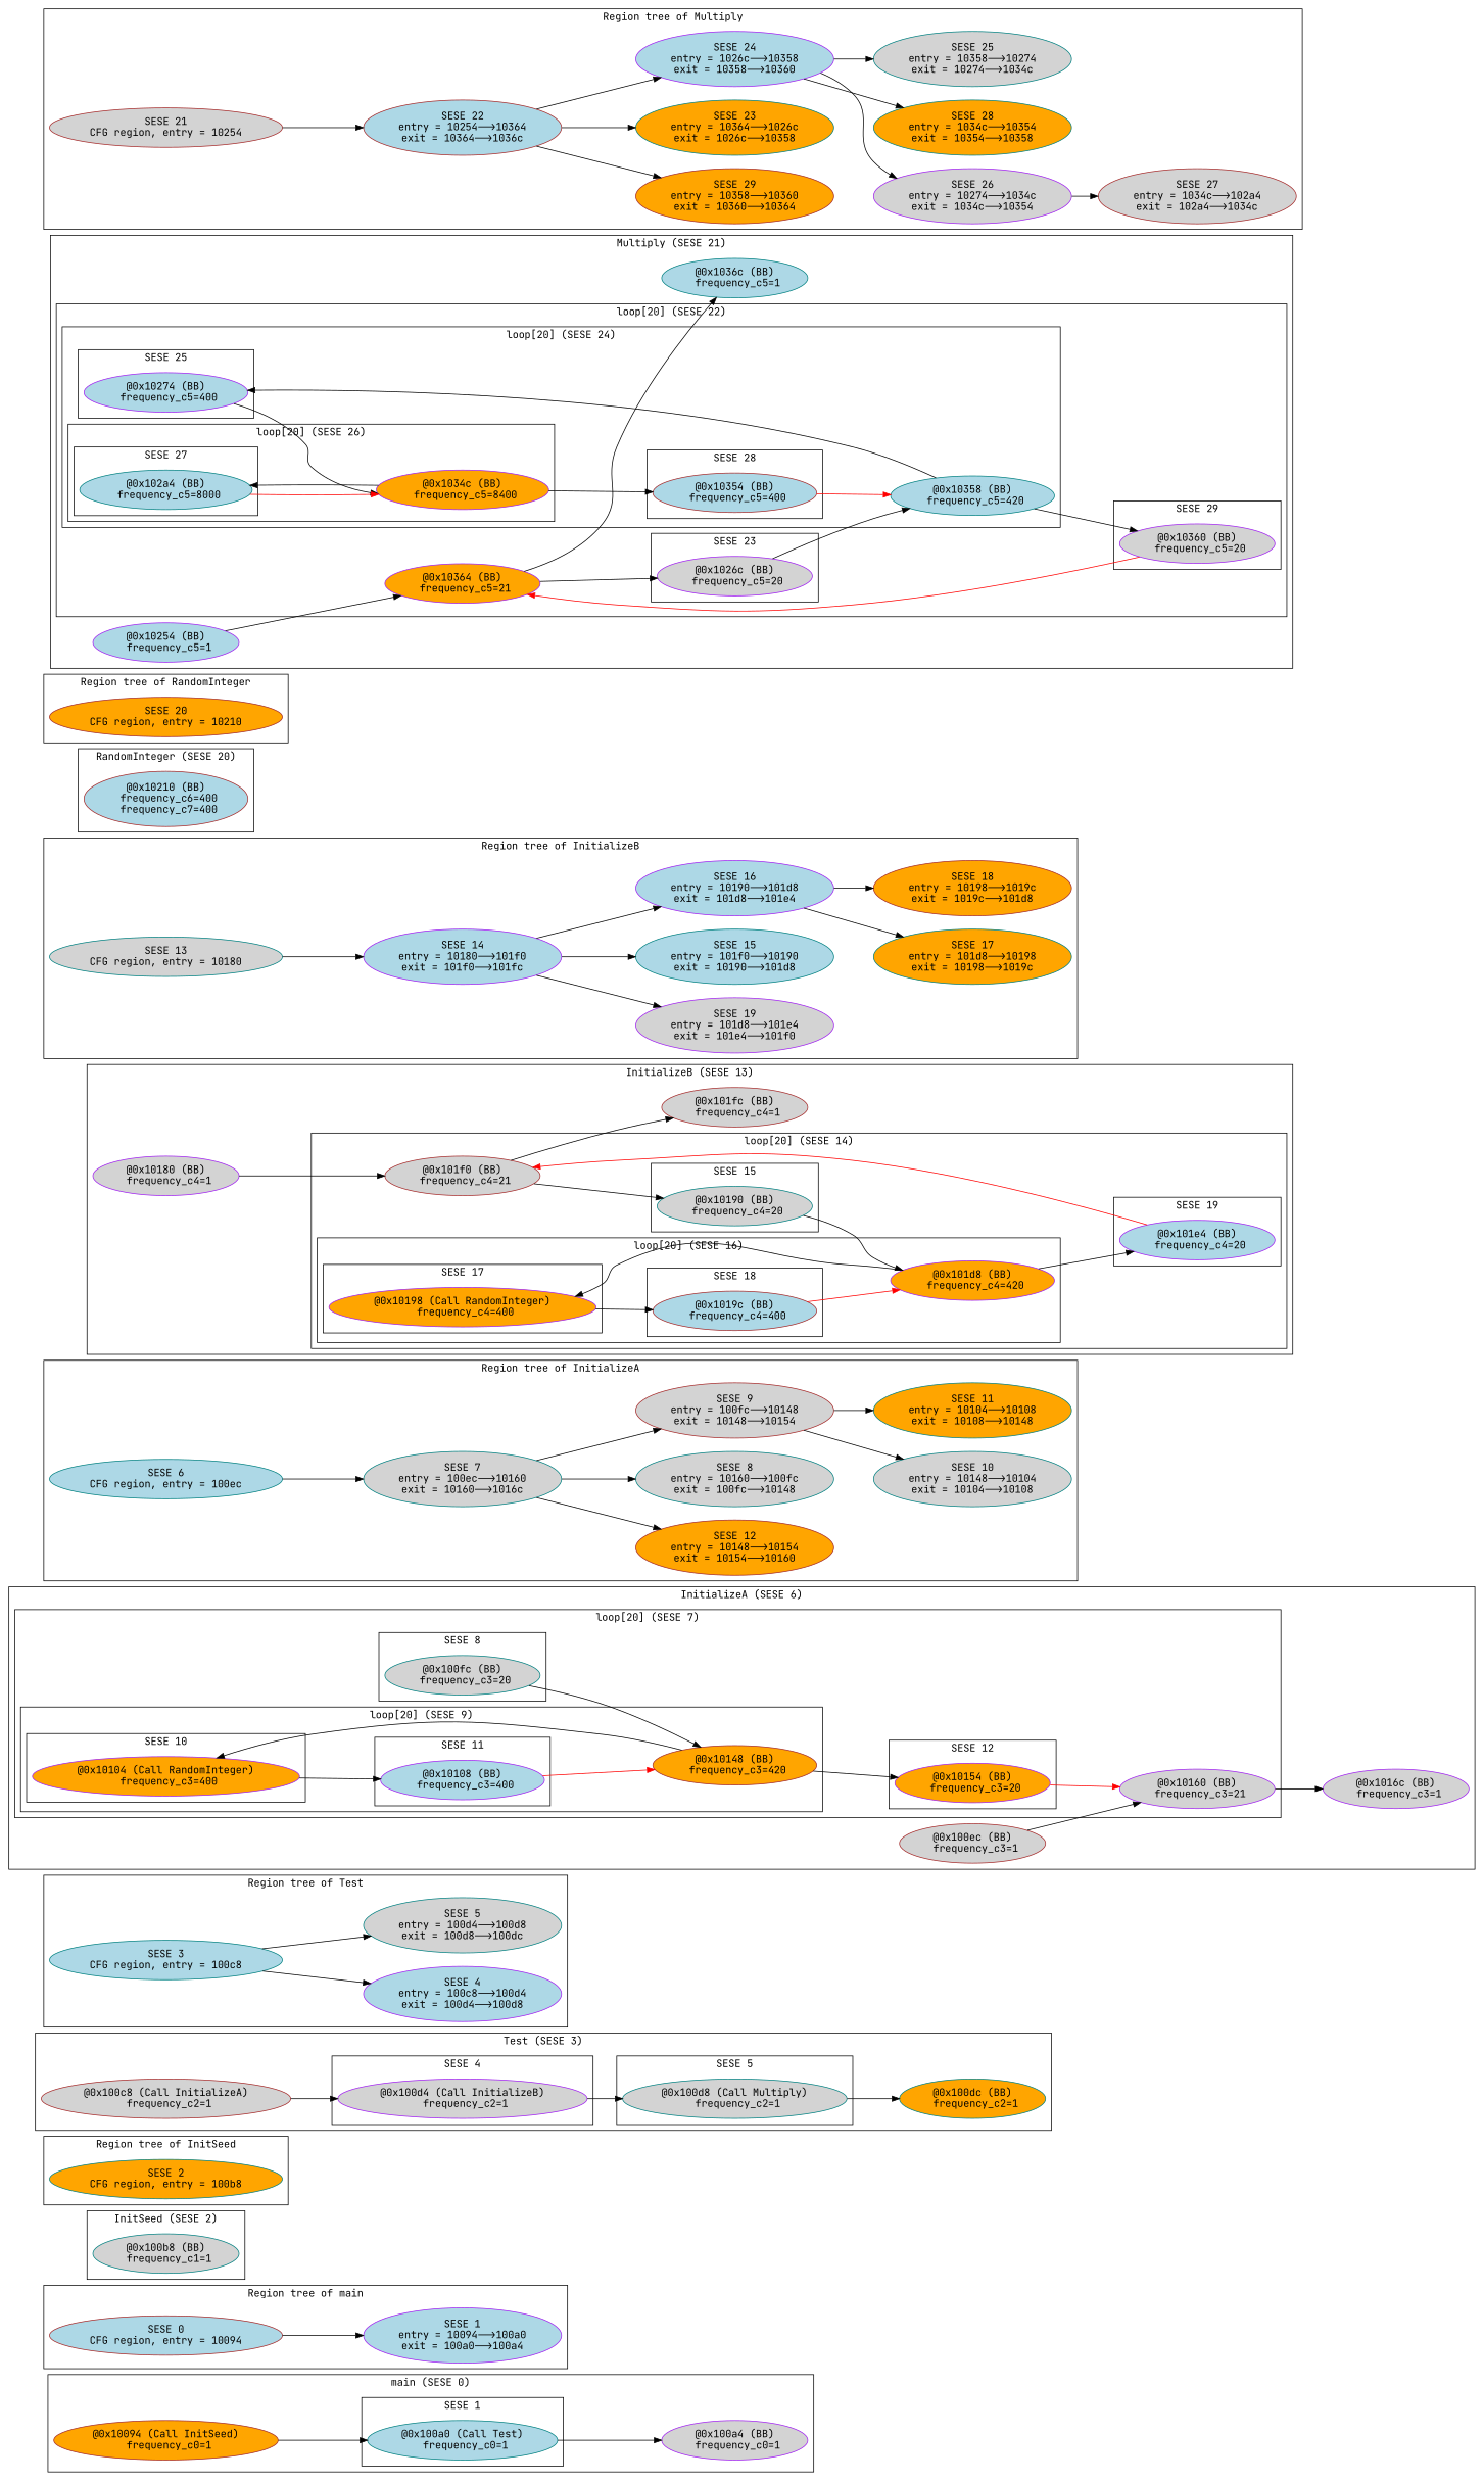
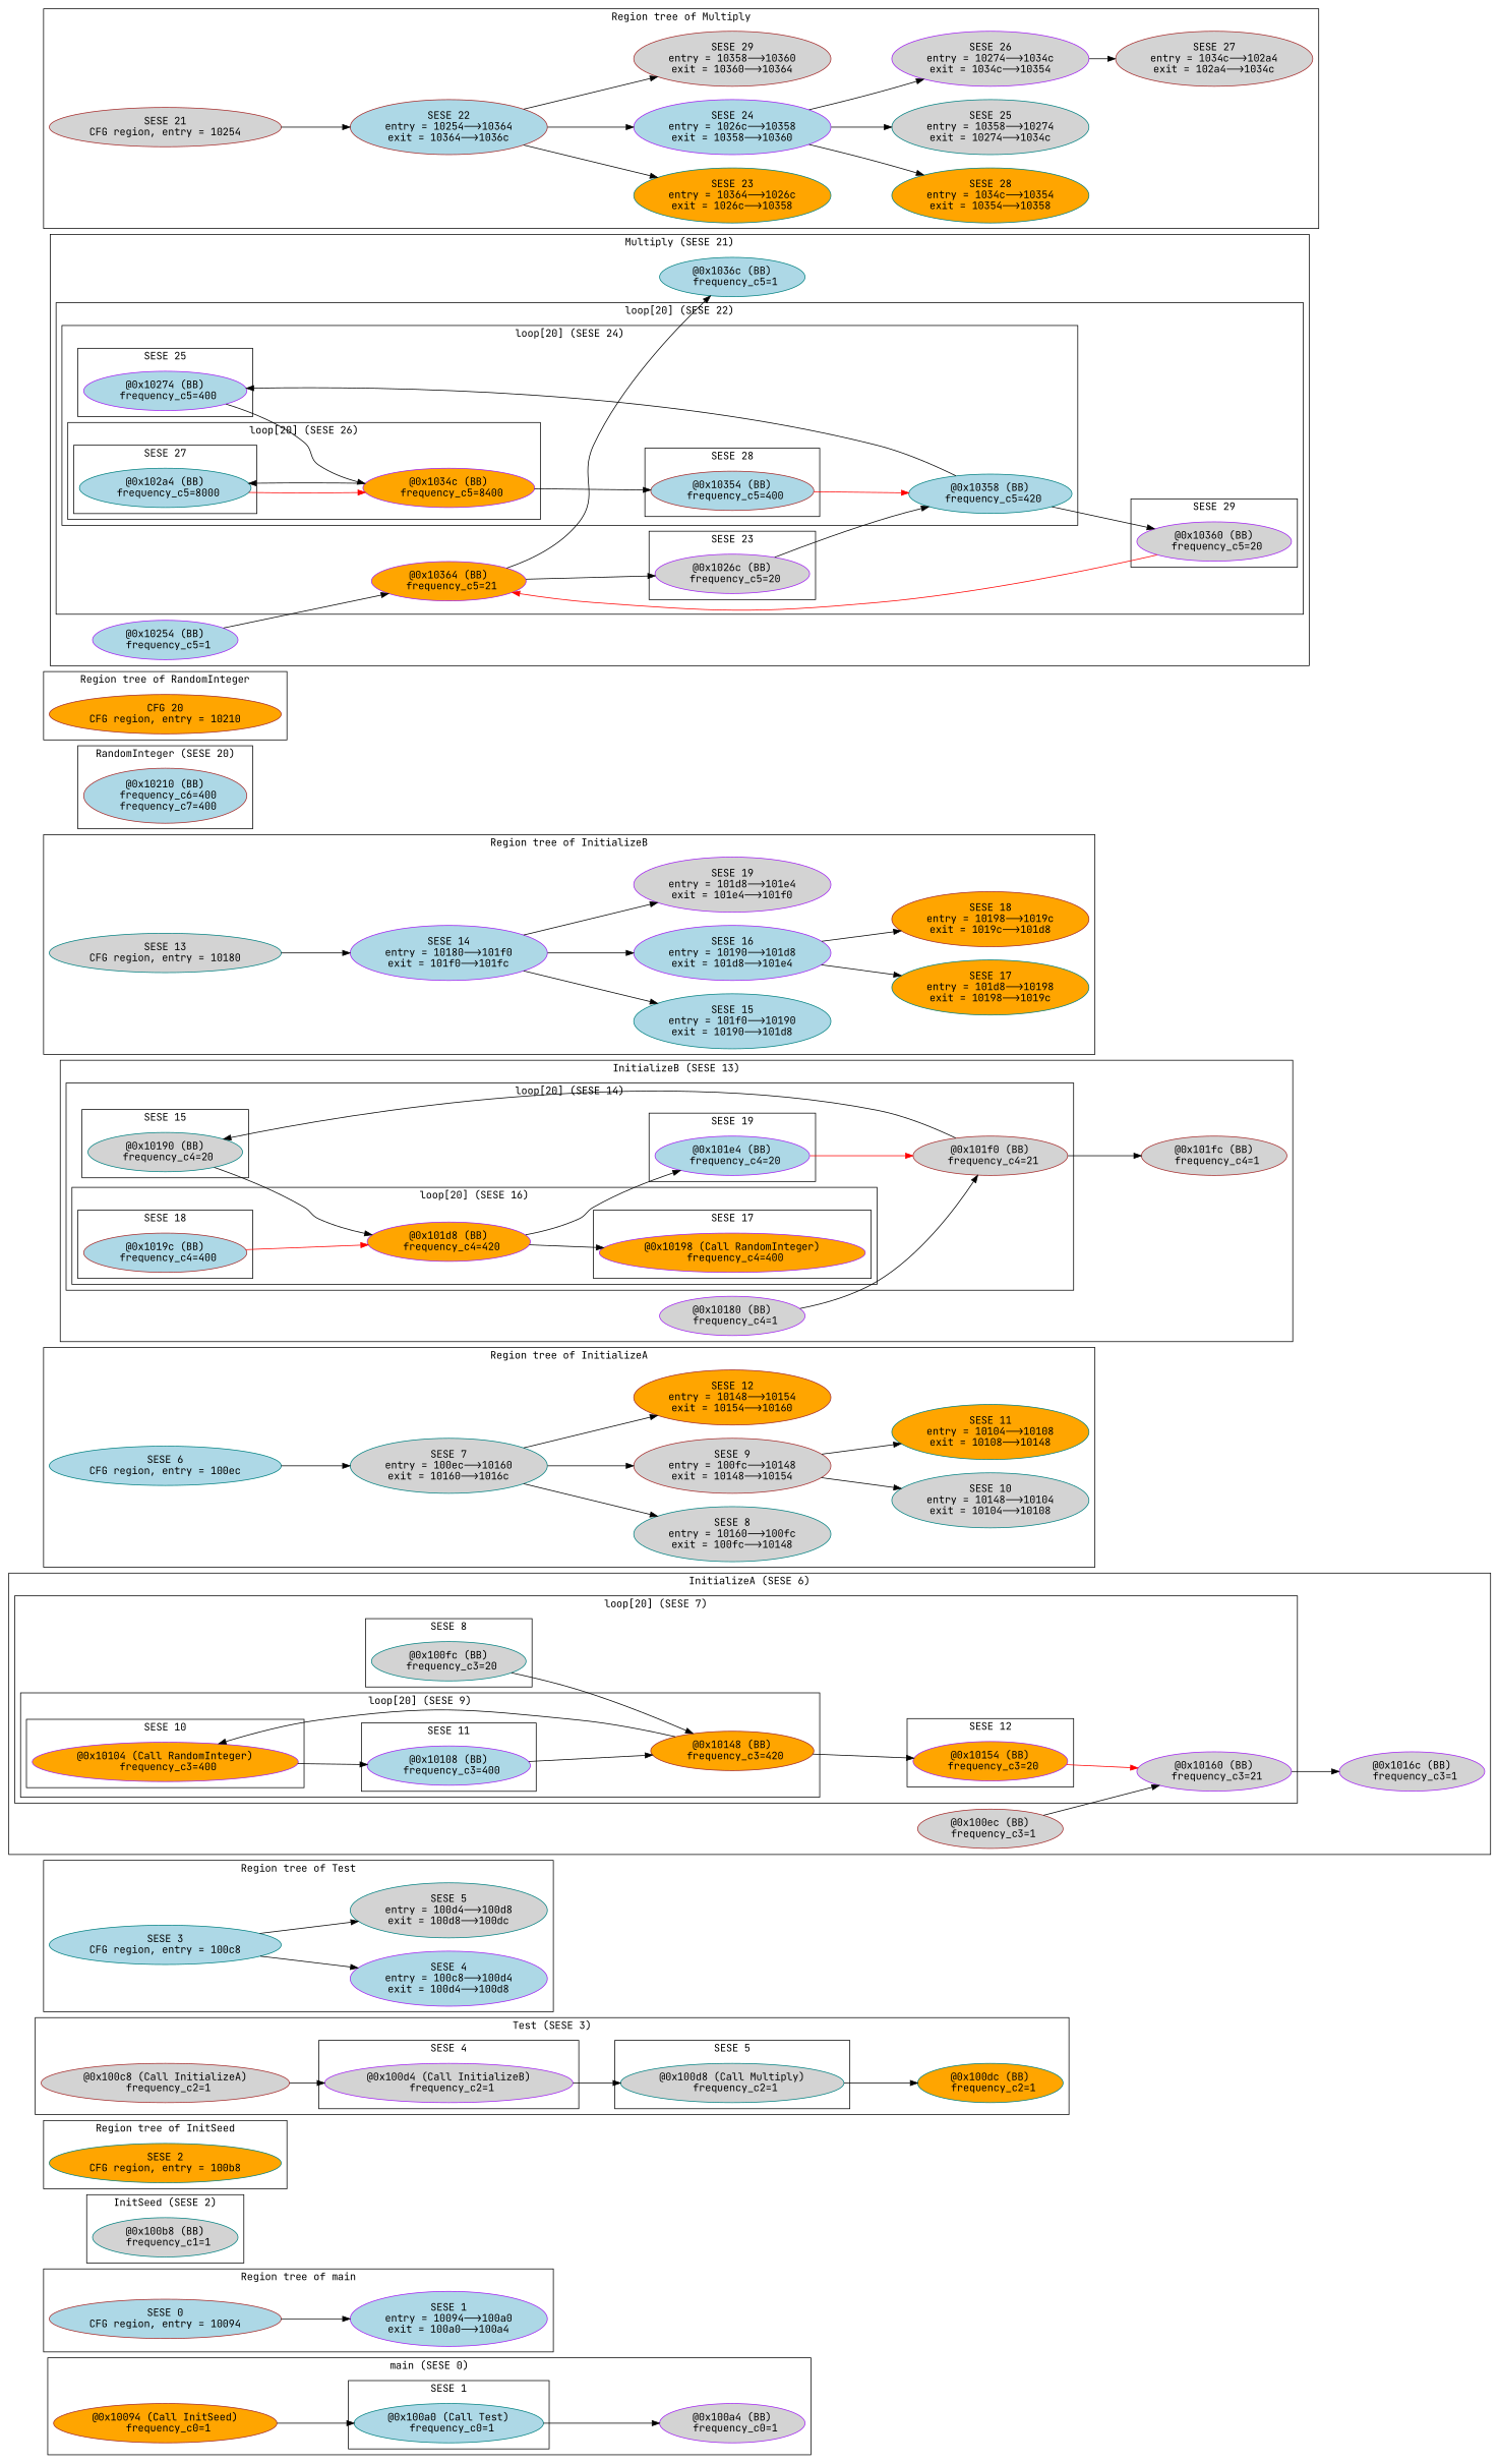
  digraph {
    fontname="JetBrains Mono"
    rankdir=LR
    node [color=purple fillcolor=lightgrey fontname="JetBrains Mono" style=filled]
    edge [fontname="JetBrains Mono"]
    n1 [color=teal fillcolor=lightblue label="@0x100a0 (Call Test)\n frequency_c0=1\n"]
    n2 [color=brown fillcolor=orange label="@0x10094 (Call InitSeed)\n frequency_c0=1\n"]
    n3 [label="@0x100a4 (BB)\n frequency_c0=1\n"]
    n4 [color=brown fillcolor=lightblue label="SESE 0\nCFG region, entry = 10094"]
    n5 [fillcolor=lightblue label="SESE 1\nentry = 10094-->100a0\nexit = 100a0-->100a4"]
    n6 [color=teal label="@0x100b8 (BB)\n frequency_c1=1\n"]
    n7 [color=teal fillcolor=orange label="SESE 2\nCFG region, entry = 100b8"]
    n8 [label="@0x100d4 (Call InitializeB)\n frequency_c2=1\n"]
    n9 [color=teal label="@0x100d8 (Call Multiply)\n frequency_c2=1\n"]
    n10 [color=brown label="@0x100c8 (Call InitializeA)\n frequency_c2=1\n"]
    n11 [color=teal fillcolor=orange label="@0x100dc (BB)\n frequency_c2=1\n"]
    n12 [color=teal fillcolor=lightblue label="SESE 3\nCFG region, entry = 100c8"]
    n13 [fillcolor=lightblue label="SESE 4\nentry = 100c8-->100d4\nexit = 100d4-->100d8"]
    n14 [color=teal label="SESE 5\nentry = 100d4-->100d8\nexit = 100d8-->100dc"]
    n15 [color=teal label="@0x100fc (BB)\n frequency_c3=20\n"]
    n16 [fillcolor=orange label="@0x10104 (Call RandomInteger)\n frequency_c3=400\n"]
    n17 [fillcolor=lightblue label="@0x10108 (BB)\n frequency_c3=400\n"]
    n18 [color=brown fillcolor=orange label="@0x10148 (BB)\n frequency_c3=420\n"]
    n19 [fillcolor=orange label="@0x10154 (BB)\n frequency_c3=20\n"]
    n20 [label="@0x10160 (BB)\n frequency_c3=21\n"]
    n21 [color=brown label="@0x100ec (BB)\n frequency_c3=1\n"]
    n22 [label="@0x1016c (BB)\n frequency_c3=1\n"]
    n23 [color=teal fillcolor=lightblue label="SESE 6\nCFG region, entry = 100ec"]
    n24 [color=teal label="SESE 7\nentry = 100ec-->10160\nexit = 10160-->1016c"]
    n25 [color=teal label="SESE 8\nentry = 10160-->100fc\nexit = 100fc-->10148"]
    n26 [color=brown label="SESE 9\nentry = 100fc-->10148\nexit = 10148-->10154"]
    n27 [color=brown fillcolor=orange label="SESE 12\nentry = 10148-->10154\nexit = 10154-->10160"]
    n28 [color=teal label="SESE 10\nentry = 10148-->10104\nexit = 10104-->10108"]
    n29 [color=teal fillcolor=orange label="SESE 11\nentry = 10104-->10108\nexit = 10108-->10148"]
    n30 [color=teal label="@0x10190 (BB)\n frequency_c4=20\n"]
    n31 [fillcolor=orange label="@0x10198 (Call RandomInteger)\n frequency_c4=400\n"]
    n32 [color=brown fillcolor=lightblue label="@0x1019c (BB)\n frequency_c4=400\n"]
    n33 [fillcolor=orange label="@0x101d8 (BB)\n frequency_c4=420\n"]
    n34 [fillcolor=lightblue label="@0x101e4 (BB)\n frequency_c4=20\n"]
    n35 [color=brown label="@0x101f0 (BB)\n frequency_c4=21\n"]
    n36 [label="@0x10180 (BB)\n frequency_c4=1\n"]
    n37 [color=brown label="@0x101fc (BB)\n frequency_c4=1\n"]
    n38 [color=teal label="SESE 13\nCFG region, entry = 10180"]
    n39 [fillcolor=lightblue label="SESE 14\nentry = 10180-->101f0\nexit = 101f0-->101fc"]
    n40 [color=teal fillcolor=lightblue label="SESE 15\nentry = 101f0-->10190\nexit = 10190-->101d8"]
    n41 [fillcolor=lightblue label="SESE 16\nentry = 10190-->101d8\nexit = 101d8-->101e4"]
    n42 [label="SESE 19\nentry = 101d8-->101e4\nexit = 101e4-->101f0"]
    n43 [color=teal fillcolor=orange label="SESE 17\nentry = 101d8-->10198\nexit = 10198-->1019c"]
    n44 [color=brown fillcolor=orange label="SESE 18\nentry = 10198-->1019c\nexit = 1019c-->101d8"]
    n45 [color=brown fillcolor=lightblue label="@0x10210 (BB)\n frequency_c6=400\n frequency_c7=400\n"]
-   n46 [color=brown fillcolor=orange label="SESE 20\nCFG region, entry = 10210"]
+   n46 [color=brown fillcolor=orange label="CFG 20\nCFG region, entry = 10210"]
    n47 [label="@0x1026c (BB)\n frequency_c5=20\n"]
    n48 [fillcolor=lightblue label="@0x10274 (BB)\n frequency_c5=400\n"]
    n49 [color=teal fillcolor=lightblue label="@0x102a4 (BB)\n frequency_c5=8000\n"]
    n50 [fillcolor=orange label="@0x1034c (BB)\n frequency_c5=8400\n"]
    n51 [color=brown fillcolor=lightblue label="@0x10354 (BB)\n frequency_c5=400\n"]
    n52 [color=teal fillcolor=lightblue label="@0x10358 (BB)\n frequency_c5=420\n"]
    n53 [label="@0x10360 (BB)\n frequency_c5=20\n"]
    n54 [fillcolor=orange label="@0x10364 (BB)\n frequency_c5=21\n"]
    n55 [fillcolor=lightblue label="@0x10254 (BB)\n frequency_c5=1\n"]
    n56 [color=teal fillcolor=lightblue label="@0x1036c (BB)\n frequency_c5=1\n"]
    n57 [color=brown label="SESE 21\nCFG region, entry = 10254"]
    n58 [color=brown fillcolor=lightblue label="SESE 22\nentry = 10254-->10364\nexit = 10364-->1036c"]
    n59 [color=teal fillcolor=orange label="SESE 23\nentry = 10364-->1026c\nexit = 1026c-->10358"]
    n60 [fillcolor=lightblue label="SESE 24\nentry = 1026c-->10358\nexit = 10358-->10360"]
-   n61 [color=brown fillcolor=orange label="SESE 29\nentry = 10358-->10360\nexit = 10360-->10364"]
+   n61 [color=brown label="SESE 29\nentry = 10358-->10360\nexit = 10360-->10364"]
    n62 [color=teal label="SESE 25\nentry = 10358-->10274\nexit = 10274-->1034c"]
    n63 [label="SESE 26\nentry = 10274-->1034c\nexit = 1034c-->10354"]
    n64 [color=teal fillcolor=orange label="SESE 28\nentry = 1034c-->10354\nexit = 10354-->10358"]
    n65 [color=brown label="SESE 27\nentry = 1034c-->102a4\nexit = 102a4-->1034c"]
    subgraph cluster_1 {
      label="main (SESE 0)"
      n2
      n3
      subgraph cluster_2 {
        label="SESE 1"
        n1
      }
    }
    subgraph cluster_3 {
      label="Region tree of main"
      n4
      n5
    }
    subgraph cluster_4 {
      label="InitSeed (SESE 2)"
      n6
    }
    subgraph cluster_5 {
      label="Region tree of InitSeed"
      n7
    }
    subgraph cluster_6 {
      label="Test (SESE 3)"
      n10
      n11
      subgraph cluster_7 {
        label="SESE 4"
        n8
      }
      subgraph cluster_8 {
        label="SESE 5"
        n9
      }
    }
    subgraph cluster_9 {
      label="Region tree of Test"
      n12
      n13
      n14
    }
    subgraph cluster_10 {
      label="InitializeA (SESE 6)"
      n21
      n22
      subgraph cluster_11 {
        label="loop[20] (SESE 7)"
        n20
        subgraph cluster_12 {
          label="SESE 8"
          n15
        }
        subgraph cluster_13 {
          label="loop[20] (SESE 9)"
          n18
          subgraph cluster_14 {
            label="SESE 10"
            n16
          }
          subgraph cluster_15 {
            label="SESE 11"
            n17
          }
        }
        subgraph cluster_16 {
          label="SESE 12"
          n19
        }
      }
    }
    subgraph cluster_17 {
      label="Region tree of InitializeA"
      n23
      n24
      n25
      n26
      n27
      n28
      n29
    }
    subgraph cluster_18 {
      label="InitializeB (SESE 13)"
      n36
      n37
      subgraph cluster_19 {
        label="loop[20] (SESE 14)"
        n35
        subgraph cluster_20 {
          label="SESE 15"
          n30
        }
        subgraph cluster_21 {
          label="loop[20] (SESE 16)"
          n33
          subgraph cluster_22 {
            label="SESE 17"
            n31
          }
          subgraph cluster_23 {
            label="SESE 18"
            n32
          }
        }
        subgraph cluster_24 {
          label="SESE 19"
          n34
        }
      }
    }
    subgraph cluster_25 {
      label="Region tree of InitializeB"
      n38
      n39
      n40
      n41
      n42
      n43
      n44
    }
    subgraph cluster_26 {
      label="RandomInteger (SESE 20)"
      n45
    }
    subgraph cluster_27 {
      label="Region tree of RandomInteger"
      n46
    }
    subgraph cluster_28 {
      label="Multiply (SESE 21)"
      n55
      n56
      subgraph cluster_29 {
        label="loop[20] (SESE 22)"
        n54
        subgraph cluster_30 {
          label="SESE 23"
          n47
        }
        subgraph cluster_31 {
          label="loop[20] (SESE 24)"
          n52
          subgraph cluster_32 {
            label="SESE 25"
            n48
          }
          subgraph cluster_33 {
            label="loop[20] (SESE 26)"
            n50
            subgraph cluster_34 {
              label="SESE 27"
              n49
            }
          }
          subgraph cluster_35 {
            label="SESE 28"
            n51
          }
        }
        subgraph cluster_36 {
          label="SESE 29"
          n53
        }
      }
    }
    subgraph cluster_37 {
      label="Region tree of Multiply"
      n57
      n58
      n59
      n60
      n61
      n62
      n63
      n64
      n65
    }
    n1 -> n3
    n2 -> n1
    n4 -> n5
    n8 -> n9
    n9 -> n11
    n10 -> n8
    n12 -> n13
    n12 -> n14
    n15 -> n18
    n16 -> n17
-   n17 -> n18 [color=red]
+   n17 -> n18 [color=black]
    n18 -> n16
    n18 -> n19
    n19 -> n20 [color=red]
    n20 -> n22
    n21 -> n20
    n23 -> n24
    n24 -> n25
    n24 -> n26
    n24 -> n27
    n26 -> n28
    n26 -> n29
    n30 -> n33
-   n31 -> n32
    n32 -> n33 [color=red]
    n33 -> n31
    n33 -> n34
    n34 -> n35 [color=red]
    n35 -> n30
    n35 -> n37
    n36 -> n35
    n38 -> n39
    n39 -> n40
    n39 -> n41
    n39 -> n42
    n41 -> n43
    n41 -> n44
    n47 -> n52
    n48 -> n50
    n49 -> n50 [color=red]
    n50 -> n49
    n50 -> n51
    n51 -> n52 [color=red]
    n52 -> n48
    n52 -> n53
    n53 -> n54 [color=red]
    n54 -> n47
    n54 -> n56
    n55 -> n54
    n57 -> n58
    n58 -> n59
    n58 -> n60
    n58 -> n61
    n60 -> n62
    n60 -> n63
    n60 -> n64
    n63 -> n65
  }
